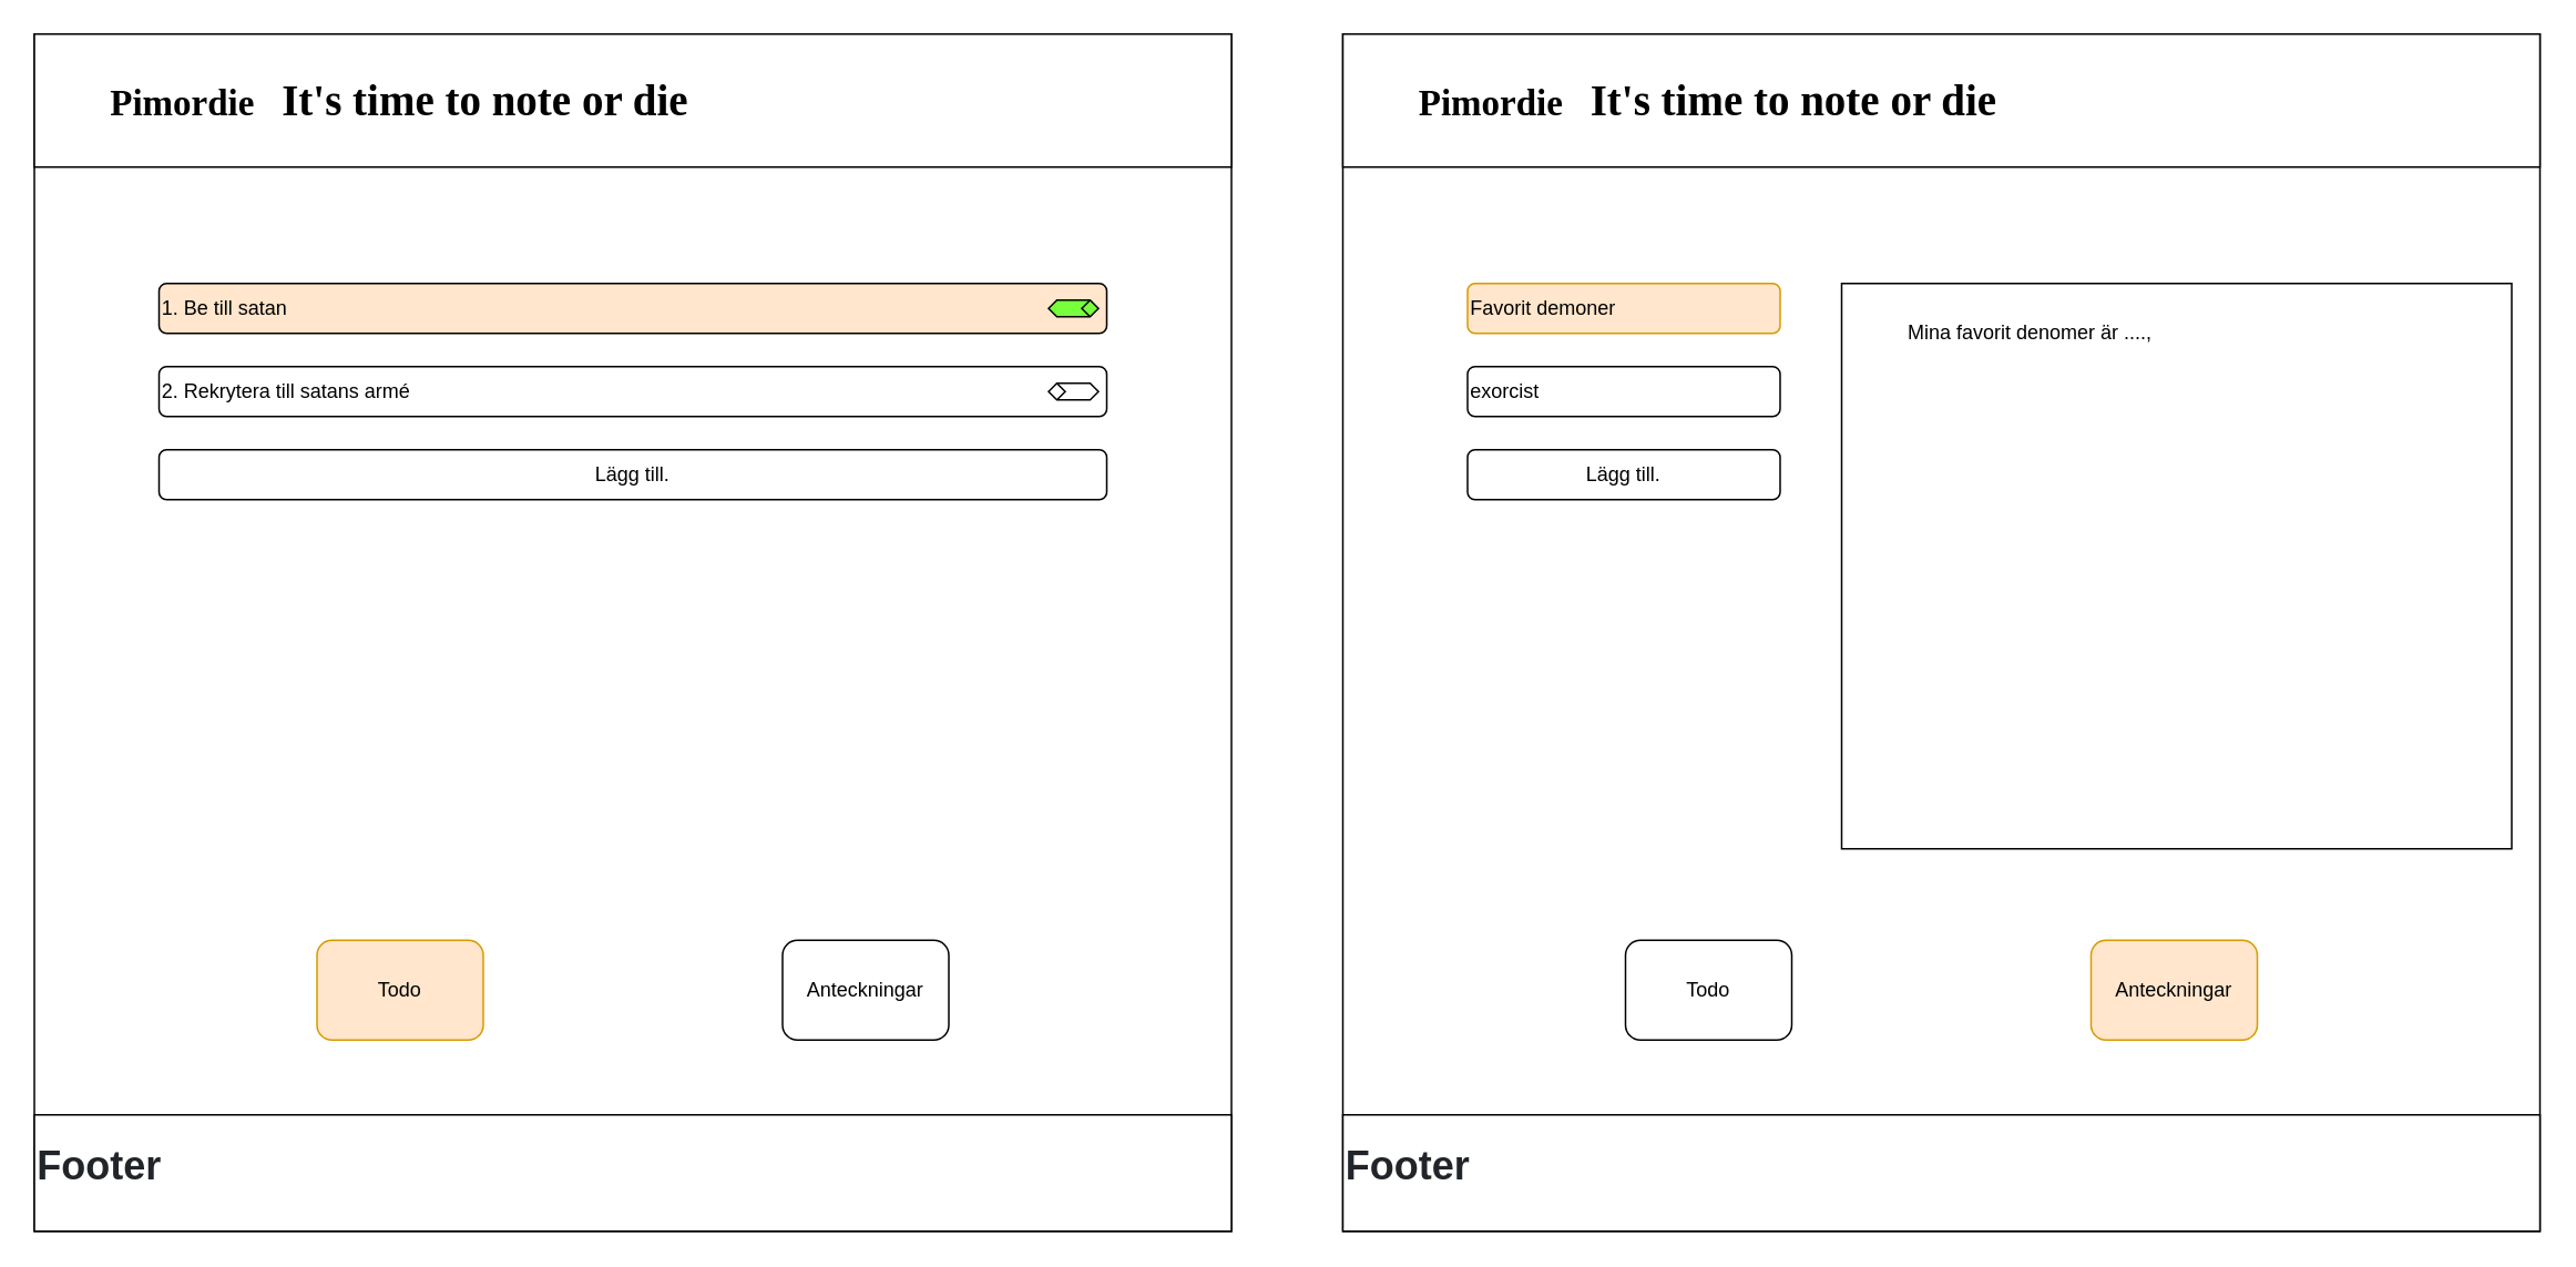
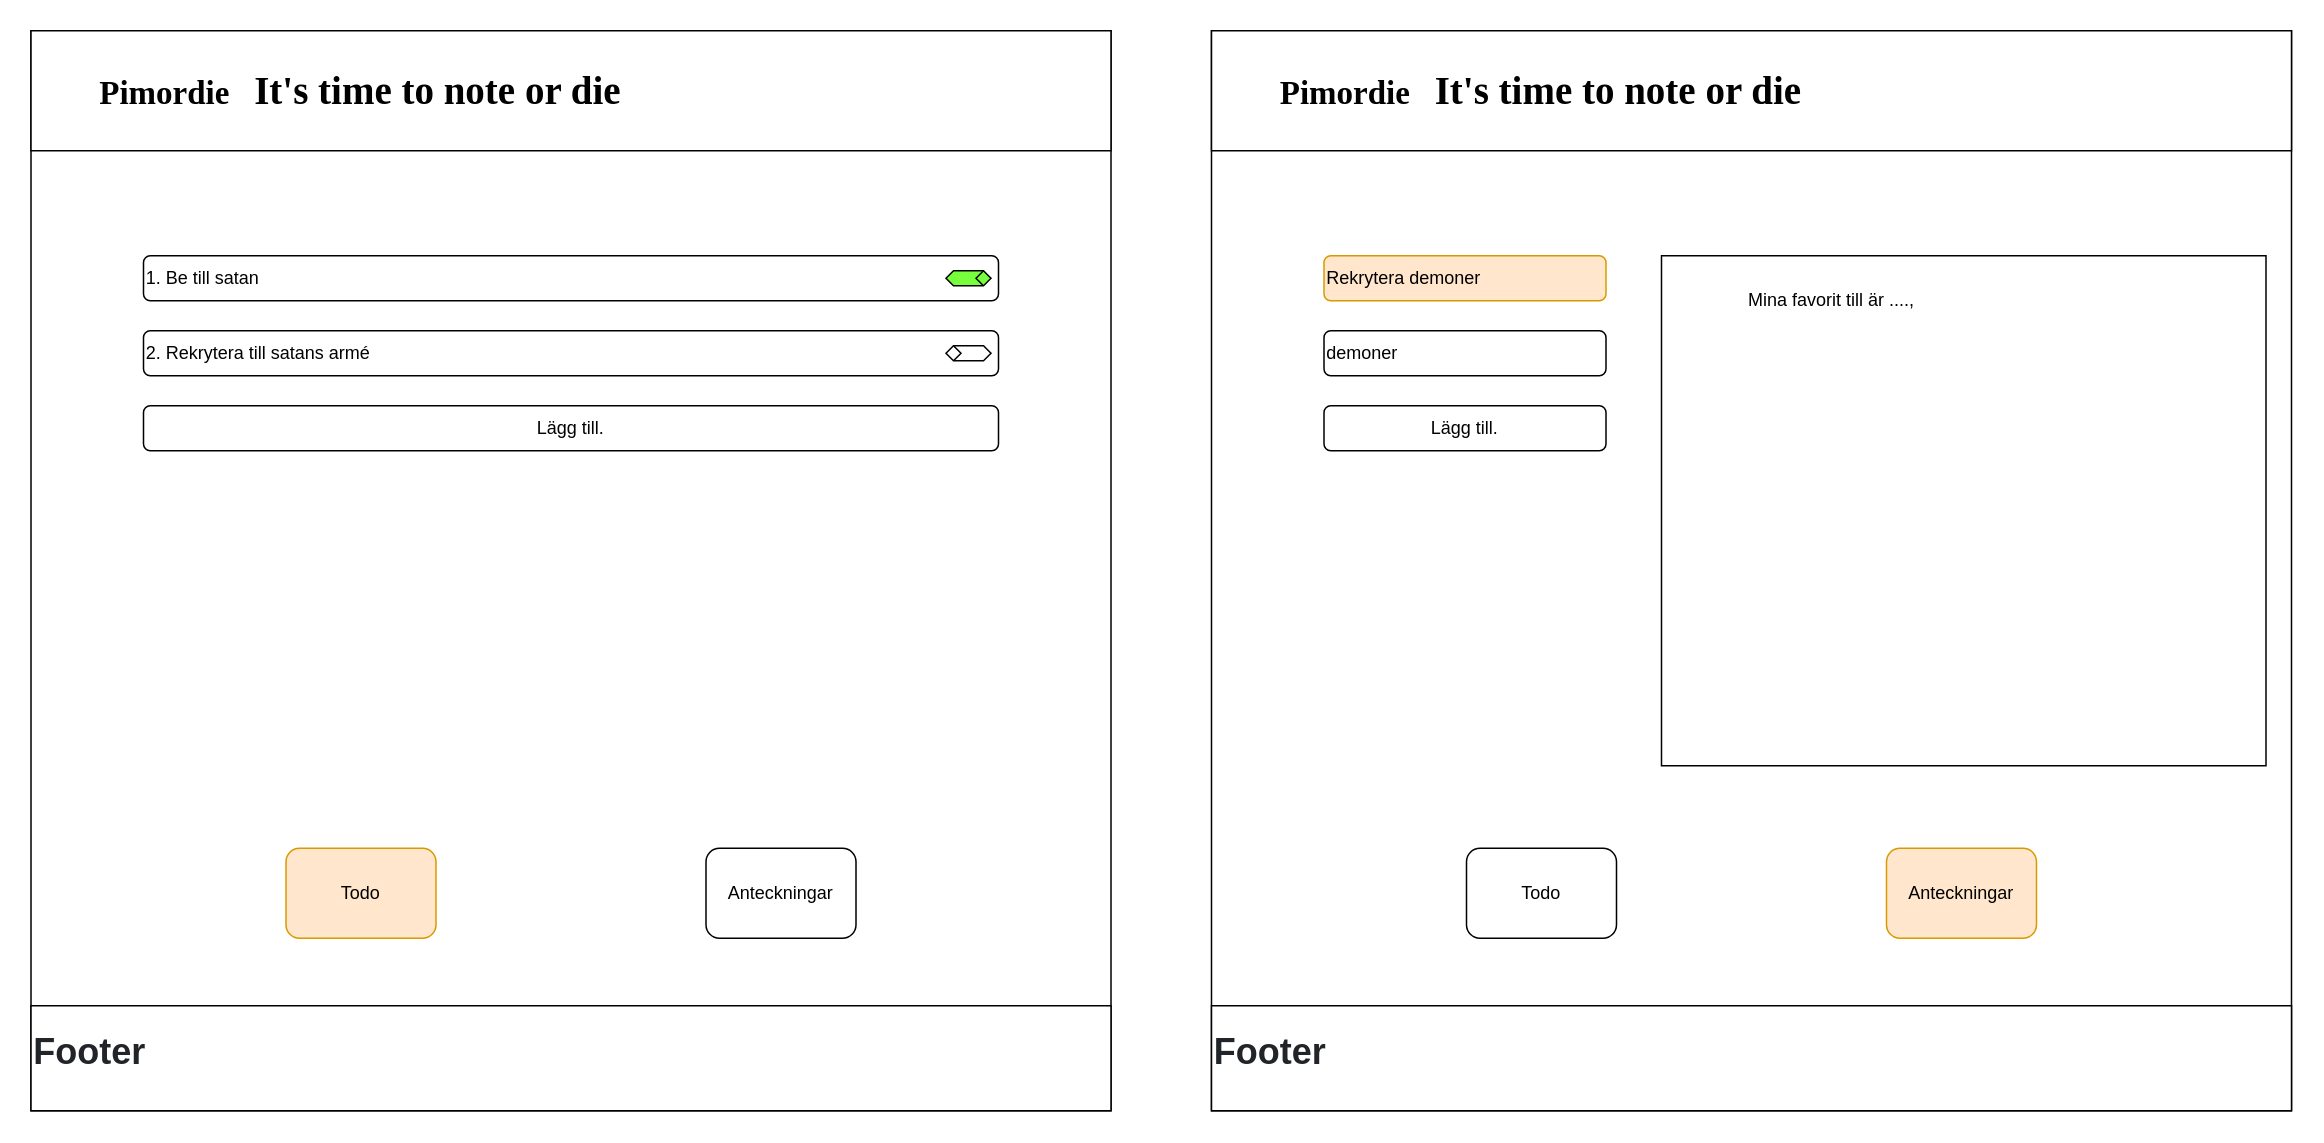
  <mxCell id="0" />
  <mxCell id="1" parent="0" />
  <mxCell id="2" value="" style="whiteSpace=wrap;html=1;aspect=fixed;" parent="1" vertex="1"><mxGeometry x="20" y="20" width="720" height="720" as="geometry" /></mxCell>
  <mxCell id="3" value="&lt;h1 style=&quot;text-align: center&quot;&gt;&lt;b&gt;&lt;font style=&quot;font-size: 22px&quot; face=&quot;Comic Sans MS&quot;&gt;&lt;span style=&quot;white-space: pre&quot;&gt;&#09;&lt;/span&gt;Pimordie&amp;nbsp; &amp;nbsp;&lt;/font&gt;&lt;font style=&quot;font-size: 26px&quot; face=&quot;Comic Sans MS&quot;&gt;It's time to note or die&lt;/font&gt;&lt;font style=&quot;font-size: 22px&quot; face=&quot;Comic Sans MS&quot;&gt;&amp;nbsp;&lt;/font&gt;&lt;/b&gt;&lt;/h1&gt;" style="rounded=0;whiteSpace=wrap;html=1;align=left;" parent="1" vertex="1"><mxGeometry x="20" y="20" width="720" height="80" as="geometry" /></mxCell>
  <mxCell id="4" value="Anteckningar" style="rounded=1;whiteSpace=wrap;html=1;" parent="1" vertex="1"><mxGeometry x="470" y="565" width="100" height="60" as="geometry" /></mxCell>
  <mxCell id="5" value="Todo" style="rounded=1;whiteSpace=wrap;html=1;fillColor=#ffe6cc;strokeColor=#d79b00;" parent="1" vertex="1"><mxGeometry x="190" y="565" width="100" height="60" as="geometry" /></mxCell>
  <mxCell id="6" value="&lt;h4 style=&quot;box-sizing: border-box ; margin-top: 0px ; margin-bottom: 0.5rem ; line-height: 28.8px ; font-size: 24px ; color: rgb(33 , 37 , 41) ; background-color: rgb(255 , 255 , 255)&quot;&gt;Footer&lt;/h4&gt;" style="rounded=0;whiteSpace=wrap;html=1;align=left;" parent="1" vertex="1"><mxGeometry x="20" y="670" width="720" height="70" as="geometry" /></mxCell>
- <mxCell id="7" value="1. Be till satan&amp;nbsp;" style="rounded=1;whiteSpace=wrap;html=1;align=left;fillColor=#ffe6cc;" parent="1" vertex="1"><mxGeometry x="95" y="170" width="570" height="30" as="geometry" /></mxCell>
+ <mxCell id="7" value="1. Be till satan&amp;nbsp;" style="rounded=1;whiteSpace=wrap;html=1;align=left;" parent="1" vertex="1"><mxGeometry x="95" y="170" width="570" height="30" as="geometry" /></mxCell>
  <mxCell id="8" value="2. Rekrytera till satans armé" style="rounded=1;whiteSpace=wrap;html=1;align=left;" parent="1" vertex="1"><mxGeometry x="95" y="220" width="570" height="30" as="geometry" /></mxCell>
  <mxCell id="9" value="Lägg till." style="rounded=1;whiteSpace=wrap;html=1;" parent="1" vertex="1"><mxGeometry x="95" y="270" width="570" height="30" as="geometry" /></mxCell>
  <mxCell id="10" value="" style="html=1;dashed=0;whitespace=wrap;shape=mxgraph.dfd.check2;fillColor=#77FF3D;" parent="1" vertex="1"><mxGeometry x="630" y="180" width="30" height="10" as="geometry" /></mxCell>
  <mxCell id="11" value="" style="html=1;dashed=0;whitespace=wrap;shape=mxgraph.dfd.check2;fillColor=default;rotation=-180;" parent="1" vertex="1"><mxGeometry x="630" y="230" width="30" height="10" as="geometry" /></mxCell>
  <mxCell id="12" value="" style="whiteSpace=wrap;html=1;aspect=fixed;" parent="1" vertex="1"><mxGeometry x="807" y="20" width="720" height="720" as="geometry" /></mxCell>
  <mxCell id="13" value="&lt;h1 style=&quot;text-align: center&quot;&gt;&lt;b&gt;&lt;font style=&quot;font-size: 22px&quot; face=&quot;Comic Sans MS&quot;&gt;&lt;span style=&quot;white-space: pre&quot;&gt;&#09;&lt;/span&gt;Pimordie&amp;nbsp; &amp;nbsp;&lt;/font&gt;&lt;font style=&quot;font-size: 26px&quot; face=&quot;Comic Sans MS&quot;&gt;It's time to note or die&lt;/font&gt;&lt;font style=&quot;font-size: 22px&quot; face=&quot;Comic Sans MS&quot;&gt;&amp;nbsp;&lt;/font&gt;&lt;/b&gt;&lt;/h1&gt;" style="rounded=0;whiteSpace=wrap;html=1;align=left;" parent="1" vertex="1"><mxGeometry x="807" y="20" width="720" height="80" as="geometry" /></mxCell>
  <mxCell id="14" value="Anteckningar" style="rounded=1;whiteSpace=wrap;html=1;fillColor=#ffe6cc;strokeColor=#d79b00;" parent="1" vertex="1"><mxGeometry x="1257" y="565" width="100" height="60" as="geometry" /></mxCell>
  <mxCell id="15" value="Todo" style="rounded=1;whiteSpace=wrap;html=1;" parent="1" vertex="1"><mxGeometry x="977" y="565" width="100" height="60" as="geometry" /></mxCell>
  <mxCell id="16" value="&lt;h4 style=&quot;box-sizing: border-box ; margin-top: 0px ; margin-bottom: 0.5rem ; line-height: 28.8px ; font-size: 24px ; color: rgb(33 , 37 , 41) ; background-color: rgb(255 , 255 , 255)&quot;&gt;Footer&lt;/h4&gt;" style="rounded=0;whiteSpace=wrap;html=1;align=left;" parent="1" vertex="1"><mxGeometry x="807" y="670" width="720" height="70" as="geometry" /></mxCell>
- <mxCell id="17" value="Favorit demoner" style="rounded=1;whiteSpace=wrap;html=1;align=left;fillColor=#ffe6cc;strokeColor=#d79b00;" parent="1" vertex="1"><mxGeometry x="882" y="170" width="188" height="30" as="geometry" /></mxCell>
- <mxCell id="18" value="exorcist" style="rounded=1;whiteSpace=wrap;html=1;align=left;" parent="1" vertex="1"><mxGeometry x="882" y="220" width="188" height="30" as="geometry" /></mxCell>
+ <mxCell id="17" value="Rekrytera demoner" style="rounded=1;whiteSpace=wrap;html=1;align=left;fillColor=#ffe6cc;strokeColor=#d79b00;" parent="1" vertex="1"><mxGeometry x="882" y="170" width="188" height="30" as="geometry" /></mxCell>
+ <mxCell id="18" value="demoner" style="rounded=1;whiteSpace=wrap;html=1;align=left;" parent="1" vertex="1"><mxGeometry x="882" y="220" width="188" height="30" as="geometry" /></mxCell>
  <mxCell id="19" value="Lägg till." style="rounded=1;whiteSpace=wrap;html=1;" parent="1" vertex="1"><mxGeometry x="882" y="270" width="188" height="30" as="geometry" /></mxCell>
  <mxCell id="20" value="&lt;div style=&quot;text-align: justify&quot;&gt;&amp;nbsp;&lt;/div&gt;" style="rounded=0;whiteSpace=wrap;html=1;fillColor=default;align=left;" parent="1" vertex="1"><mxGeometry x="1107" y="170" width="403" height="340" as="geometry" /></mxCell>
- <mxCell id="21" value="Mina favorit denomer är ....," style="text;html=1;strokeColor=none;fillColor=none;align=center;verticalAlign=middle;whiteSpace=wrap;rounded=0;" parent="1" vertex="1"><mxGeometry x="1069" y="140" width="303" height="120" as="geometry" /></mxCell>
+ <mxCell id="21" value="Mina favorit till är ....," style="text;html=1;strokeColor=none;fillColor=none;align=center;verticalAlign=middle;whiteSpace=wrap;rounded=0;" parent="1" vertex="1"><mxGeometry x="1069" y="140" width="303" height="120" as="geometry" /></mxCell>
